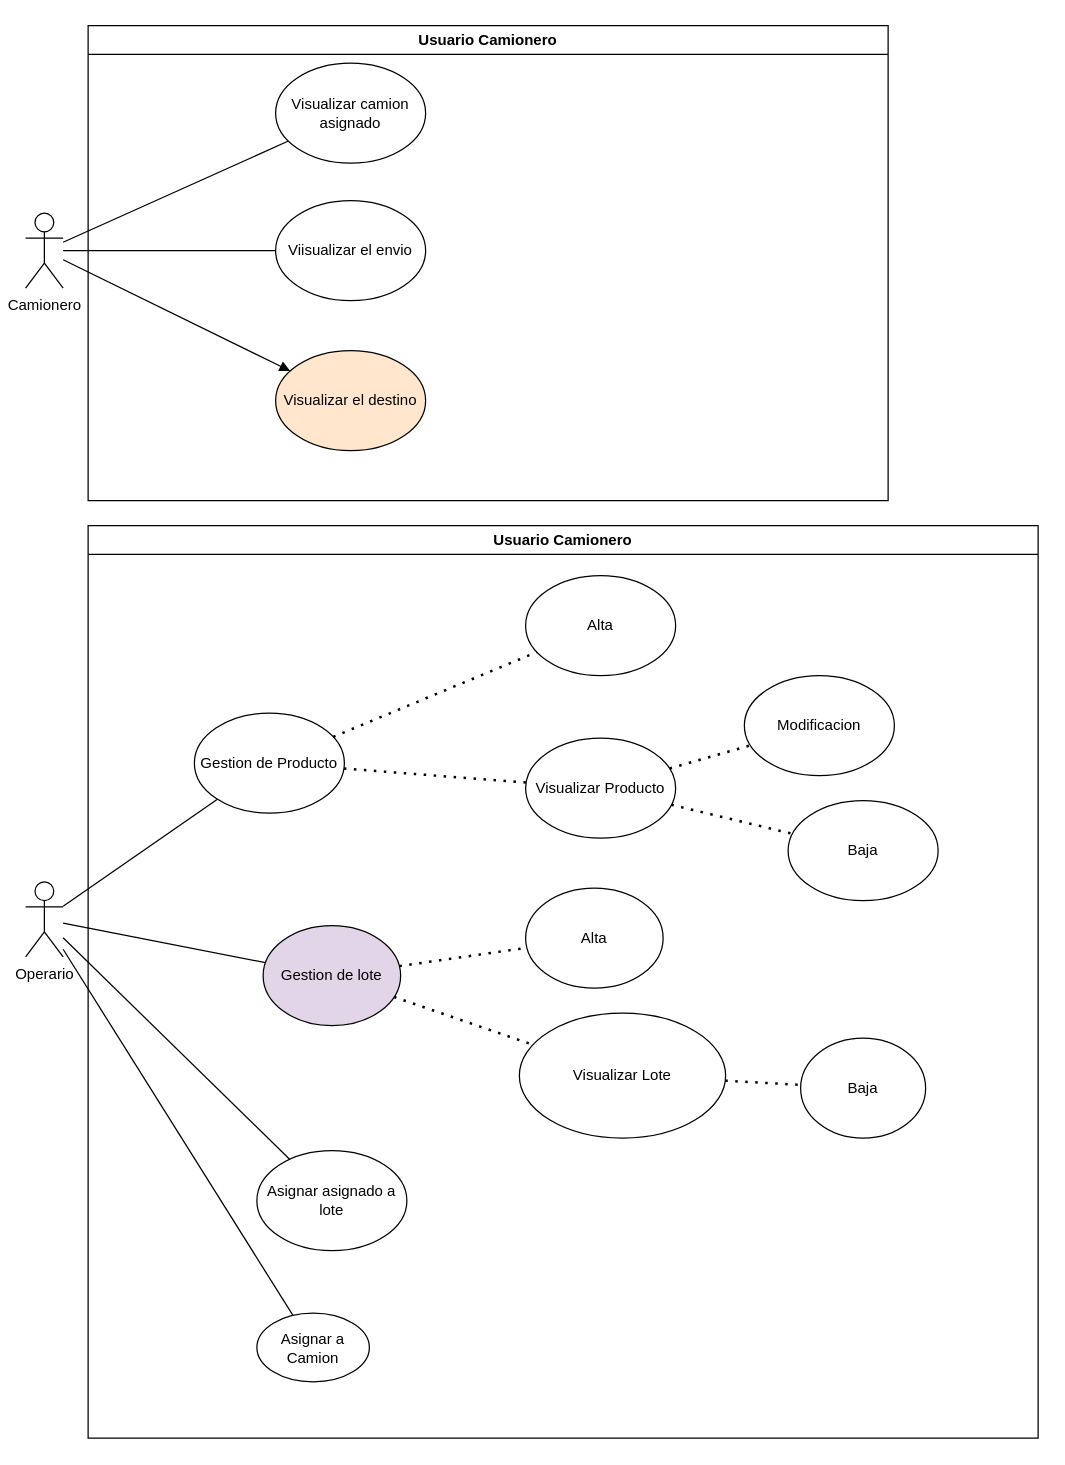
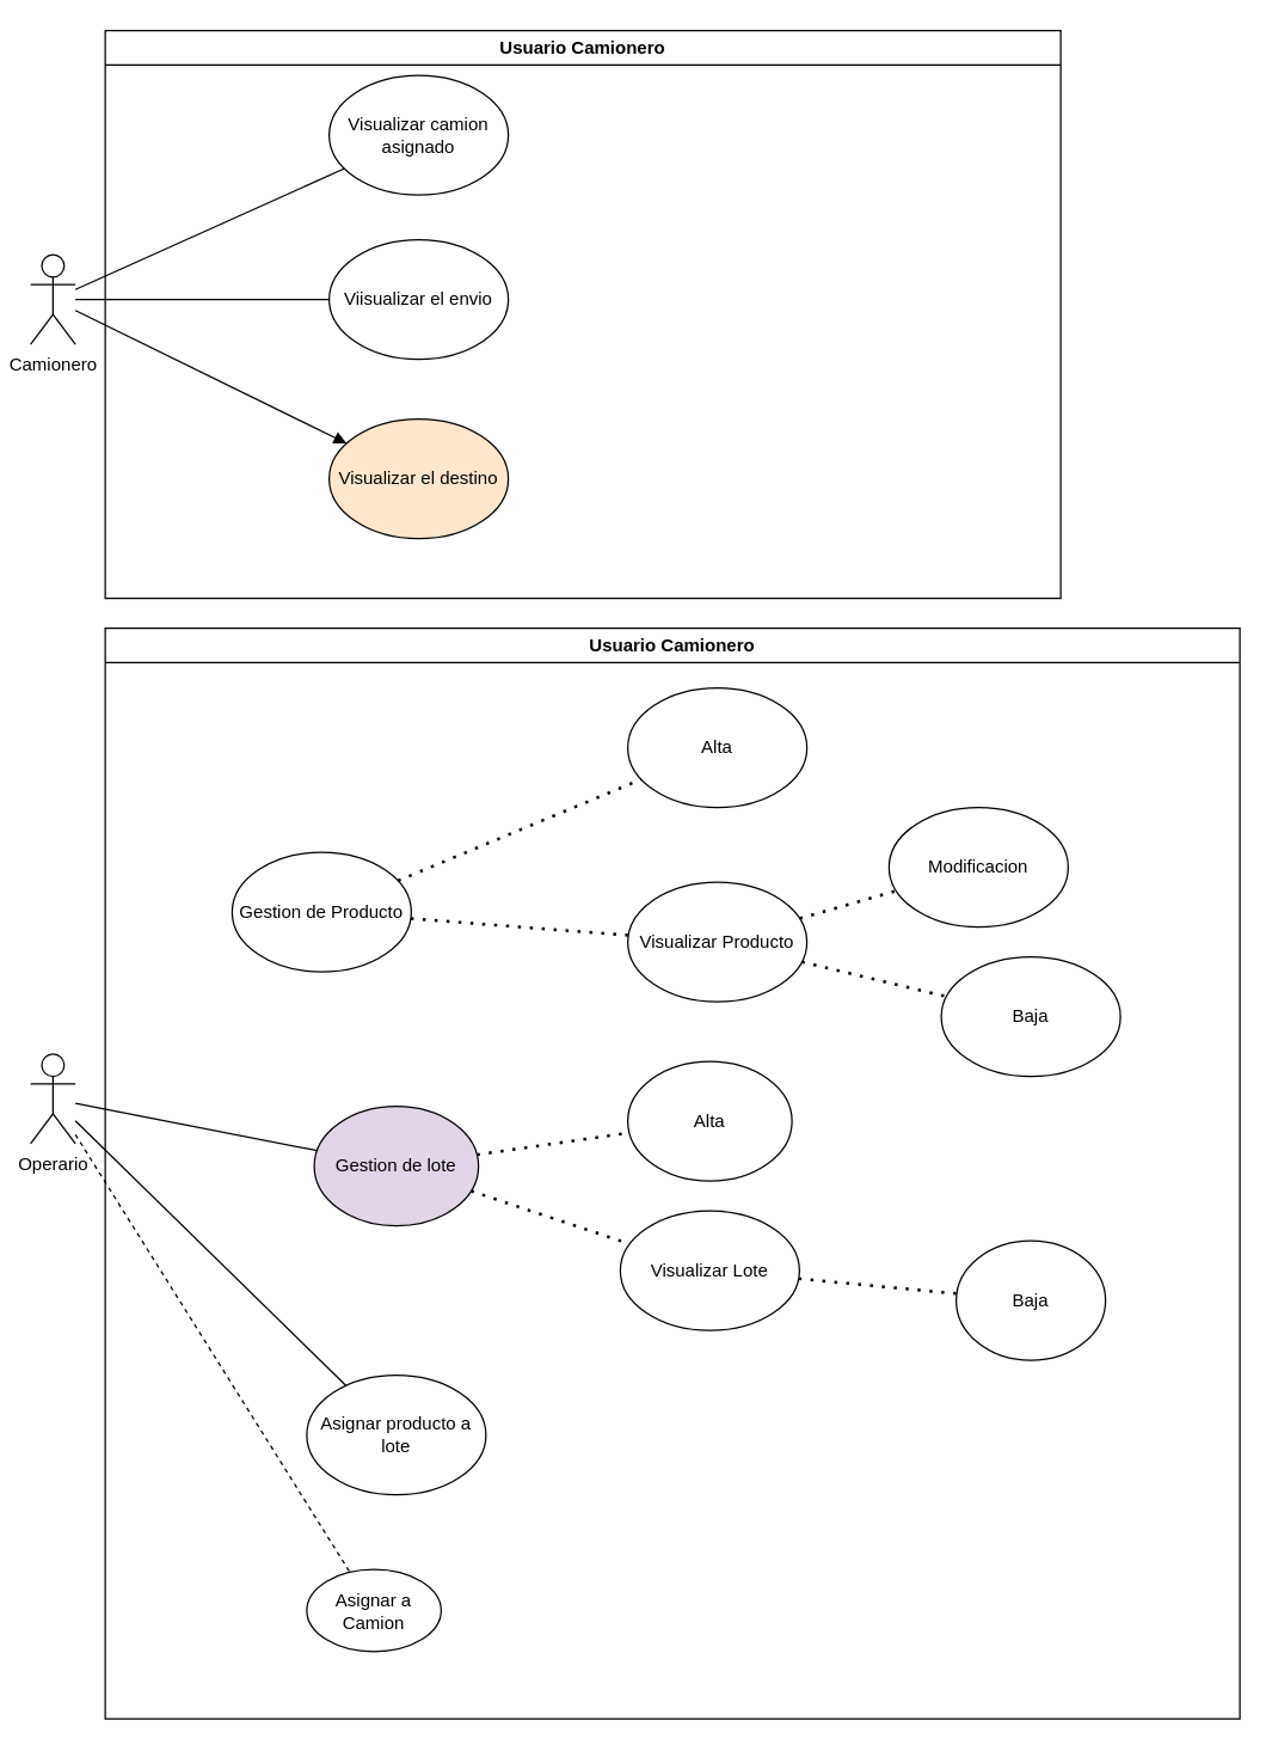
  <mxCell id="0" />
  <mxCell id="1" parent="0" />
  <mxCell id="2" value="Camionero&lt;br&gt;" style="shape=umlActor;verticalLabelPosition=bottom;verticalAlign=top;html=1;outlineConnect=0;" parent="1" vertex="1"><mxGeometry x="20" y="170" width="30" height="60" as="geometry" /></mxCell>
  <mxCell id="3" value="" style="endArrow=none;html=1;rounded=0;" parent="1" source="2" target="13" edge="1"><mxGeometry width="50" height="50" relative="1" as="geometry"><mxPoint x="150" y="220" as="sourcePoint" /><mxPoint x="220" y="80" as="targetPoint" /></mxGeometry></mxCell>
  <mxCell id="4" value="Viisualizar el envio" style="ellipse;whiteSpace=wrap;html=1;" parent="1" vertex="1"><mxGeometry x="220" y="160" width="120" height="80" as="geometry" /></mxCell>
  <mxCell id="5" value="" style="endArrow=none;html=1;rounded=0;" parent="1" source="2" target="4" edge="1"><mxGeometry width="50" height="50" relative="1" as="geometry"><mxPoint x="350" y="290" as="sourcePoint" /><mxPoint x="400" y="240" as="targetPoint" /></mxGeometry></mxCell>
  <mxCell id="6" value="Visualizar el destino" style="ellipse;whiteSpace=wrap;html=1;fillColor=#ffe6cc;" parent="1" vertex="1"><mxGeometry x="220" y="280" width="120" height="80" as="geometry" /></mxCell>
  <mxCell id="7" value="" style="endArrow=block;html=1;rounded=0;" parent="1" source="2" target="6" edge="1"><mxGeometry width="50" height="50" relative="1" as="geometry"><mxPoint x="350" y="290" as="sourcePoint" /><mxPoint x="400" y="240" as="targetPoint" /></mxGeometry></mxCell>
  <mxCell id="8" value="Operario" style="shape=umlActor;verticalLabelPosition=bottom;verticalAlign=top;html=1;outlineConnect=0;" parent="1" vertex="1"><mxGeometry x="20" y="705" width="30" height="60" as="geometry" /></mxCell>
- <mxCell id="9" value="" style="endArrow=none;html=1;rounded=0;" parent="1" source="8" target="10" edge="1"><mxGeometry width="50" height="50" relative="1" as="geometry"><mxPoint x="200" y="760" as="sourcePoint" /><mxPoint x="270" y="620" as="targetPoint" /></mxGeometry></mxCell>
  <mxCell id="10" value="Gestion de Producto" style="ellipse;whiteSpace=wrap;html=1;" parent="1" vertex="1"><mxGeometry x="155" y="570" width="120" height="80" as="geometry" /></mxCell>
  <mxCell id="11" value="" style="endArrow=none;html=1;rounded=0;" parent="1" source="8" target="23" edge="1"><mxGeometry width="50" height="50" relative="1" as="geometry"><mxPoint x="400" y="830" as="sourcePoint" /><mxPoint x="450" y="780" as="targetPoint" /></mxGeometry></mxCell>
  <mxCell id="12" value="Usuario Camionero" style="swimlane;whiteSpace=wrap;html=1;" parent="1" vertex="1"><mxGeometry x="70" y="20" width="640" height="380" as="geometry" /></mxCell>
  <mxCell id="13" value="Visualizar camion asignado" style="ellipse;whiteSpace=wrap;html=1;" parent="12" vertex="1"><mxGeometry x="150" y="30" width="120" height="80" as="geometry" /></mxCell>
  <mxCell id="14" value="Usuario Camionero" style="swimlane;whiteSpace=wrap;html=1;" parent="1" vertex="1"><mxGeometry x="70" y="420" width="760" height="730" as="geometry" /></mxCell>
- <mxCell id="15" value="Asignar asignado a lote" style="ellipse;whiteSpace=wrap;html=1;" vertex="1" parent="14"><mxGeometry x="135" y="500" width="120" height="80" as="geometry" /></mxCell>
+ <mxCell id="15" value="Asignar producto a lote" style="ellipse;whiteSpace=wrap;html=1;" vertex="1" parent="14"><mxGeometry x="135" y="500" width="120" height="80" as="geometry" /></mxCell>
  <mxCell id="16" value="Alta" style="ellipse;whiteSpace=wrap;html=1;" parent="14" vertex="1"><mxGeometry x="350" y="40" width="120" height="80" as="geometry" /></mxCell>
  <mxCell id="17" value="Baja" style="ellipse;whiteSpace=wrap;html=1;" parent="14" vertex="1"><mxGeometry x="560" y="220" width="120" height="80" as="geometry" /></mxCell>
  <mxCell id="18" value="Alta" style="ellipse;whiteSpace=wrap;html=1;" parent="14" vertex="1"><mxGeometry x="350" y="290" width="110" height="80" as="geometry" /></mxCell>
  <mxCell id="19" value="Modificacion" style="ellipse;whiteSpace=wrap;html=1;" parent="14" vertex="1"><mxGeometry x="525" y="120" width="120" height="80" as="geometry" /></mxCell>
  <mxCell id="20" value="Visualizar Producto" style="ellipse;whiteSpace=wrap;html=1;" vertex="1" parent="14"><mxGeometry x="350" y="170" width="120" height="80" as="geometry" /></mxCell>
  <mxCell id="21" value="" style="endArrow=none;dashed=1;html=1;dashPattern=1 3;strokeWidth=2;rounded=0;" edge="1" parent="14" source="20" target="19"><mxGeometry width="50" height="50" relative="1" as="geometry"><mxPoint x="490" y="160" as="sourcePoint" /><mxPoint x="364" y="115" as="targetPoint" /></mxGeometry></mxCell>
  <mxCell id="22" value="" style="endArrow=none;dashed=1;html=1;dashPattern=1 3;strokeWidth=2;rounded=0;" edge="1" parent="14" source="20" target="17"><mxGeometry width="50" height="50" relative="1" as="geometry"><mxPoint x="490" y="260" as="sourcePoint" /><mxPoint x="374" y="125" as="targetPoint" /></mxGeometry></mxCell>
  <mxCell id="23" value="Gestion de lote" style="ellipse;whiteSpace=wrap;html=1;fillColor=#e1d5e7;" parent="14" vertex="1"><mxGeometry x="140" y="320" width="110" height="80" as="geometry" /></mxCell>
  <mxCell id="24" value="" style="endArrow=none;dashed=1;html=1;dashPattern=1 3;strokeWidth=2;rounded=0;" edge="1" parent="14" source="23" target="18"><mxGeometry width="50" height="50" relative="1" as="geometry"><mxPoint x="276" y="195" as="sourcePoint" /><mxPoint x="384" y="135" as="targetPoint" /></mxGeometry></mxCell>
  <mxCell id="25" value="Baja" style="ellipse;whiteSpace=wrap;html=1;" parent="14" vertex="1"><mxGeometry x="570" y="410" width="100" height="80" as="geometry" /></mxCell>
  <mxCell id="26" value="" style="endArrow=none;dashed=1;html=1;dashPattern=1 3;strokeWidth=2;rounded=0;" edge="1" parent="14" source="27" target="25"><mxGeometry width="50" height="50" relative="1" as="geometry"><mxPoint x="470" y="440" as="sourcePoint" /><mxPoint x="394" y="145" as="targetPoint" /></mxGeometry></mxCell>
- <mxCell id="27" value="Visualizar Lote" style="ellipse;whiteSpace=wrap;html=1;" vertex="1" parent="14"><mxGeometry x="345" y="390" width="165" height="100" as="geometry" /></mxCell>
+ <mxCell id="27" value="Visualizar Lote" style="ellipse;whiteSpace=wrap;html=1;" vertex="1" parent="14"><mxGeometry x="345" y="390" width="120" height="80" as="geometry" /></mxCell>
  <mxCell id="28" value="" style="endArrow=none;dashed=1;html=1;dashPattern=1 3;strokeWidth=2;rounded=0;" edge="1" parent="14" source="23" target="27"><mxGeometry width="50" height="50" relative="1" as="geometry"><mxPoint x="474" y="445" as="sourcePoint" /><mxPoint x="580" y="455" as="targetPoint" /></mxGeometry></mxCell>
  <mxCell id="29" value="Asignar a Camion" style="ellipse;whiteSpace=wrap;html=1;" parent="14" vertex="1"><mxGeometry x="135" y="630" width="90" height="55" as="geometry" /></mxCell>
  <mxCell id="30" value="" style="endArrow=none;dashed=1;html=1;dashPattern=1 3;strokeWidth=2;rounded=0;" edge="1" parent="1" source="10" target="16"><mxGeometry width="50" height="50" relative="1" as="geometry"><mxPoint x="500" y="770" as="sourcePoint" /><mxPoint x="550" y="720" as="targetPoint" /></mxGeometry></mxCell>
  <mxCell id="31" value="" style="endArrow=none;html=1;rounded=0;" edge="1" parent="1" source="8" target="15"><mxGeometry width="50" height="50" relative="1" as="geometry"><mxPoint x="60" y="752" as="sourcePoint" /><mxPoint x="233" y="829" as="targetPoint" /></mxGeometry></mxCell>
  <mxCell id="32" value="" style="endArrow=none;dashed=1;html=1;dashPattern=1 3;strokeWidth=2;rounded=0;" edge="1" parent="1" source="10" target="20"><mxGeometry width="50" height="50" relative="1" as="geometry"><mxPoint x="327" y="595" as="sourcePoint" /><mxPoint x="443" y="535" as="targetPoint" /></mxGeometry></mxCell>
- <mxCell id="33" value="" style="endArrow=none;html=1;rounded=0;" edge="1" parent="1" source="8" target="29"><mxGeometry width="50" height="50" relative="1" as="geometry"><mxPoint x="60" y="760" as="sourcePoint" /><mxPoint x="241" y="937" as="targetPoint" /></mxGeometry></mxCell>
+ <mxCell id="33" value="" style="endArrow=none;html=1;rounded=0;dashed=1;" edge="1" parent="1" source="8" target="29"><mxGeometry width="50" height="50" relative="1" as="geometry"><mxPoint x="60" y="760" as="sourcePoint" /><mxPoint x="241" y="937" as="targetPoint" /></mxGeometry></mxCell>
